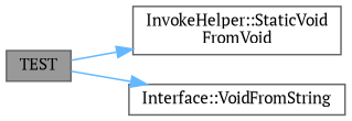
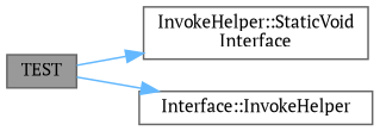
  digraph {
    fontname="PT Serif"
    rankdir=LR
    node [color=grey40 fillcolor=white fontname="PT Serif" fontsize=10 shape=box style=filled]
    edge [color=steelblue1 fontname="PT Serif" fontsize=10 labelfontname=Helvetica labelfontsize=10 style=solid]
    n1 [color=gray40 fillcolor=grey60 fontcolor=black height=0.2 label=TEST width=0.4]
-   n2 [height=0.2 label="InvokeHelper::StaticVoid\lFromVoid" width=0.4]
-   n3 [height=0.2 label="Interface::VoidFromString" width=0.4]
+   n2 [height=0.2 label="InvokeHelper::StaticVoid\lInterface" width=0.4]
+   n3 [height=0.2 label="Interface::InvokeHelper" width=0.4]
    n1 -> n2
    n1 -> n3
  }
